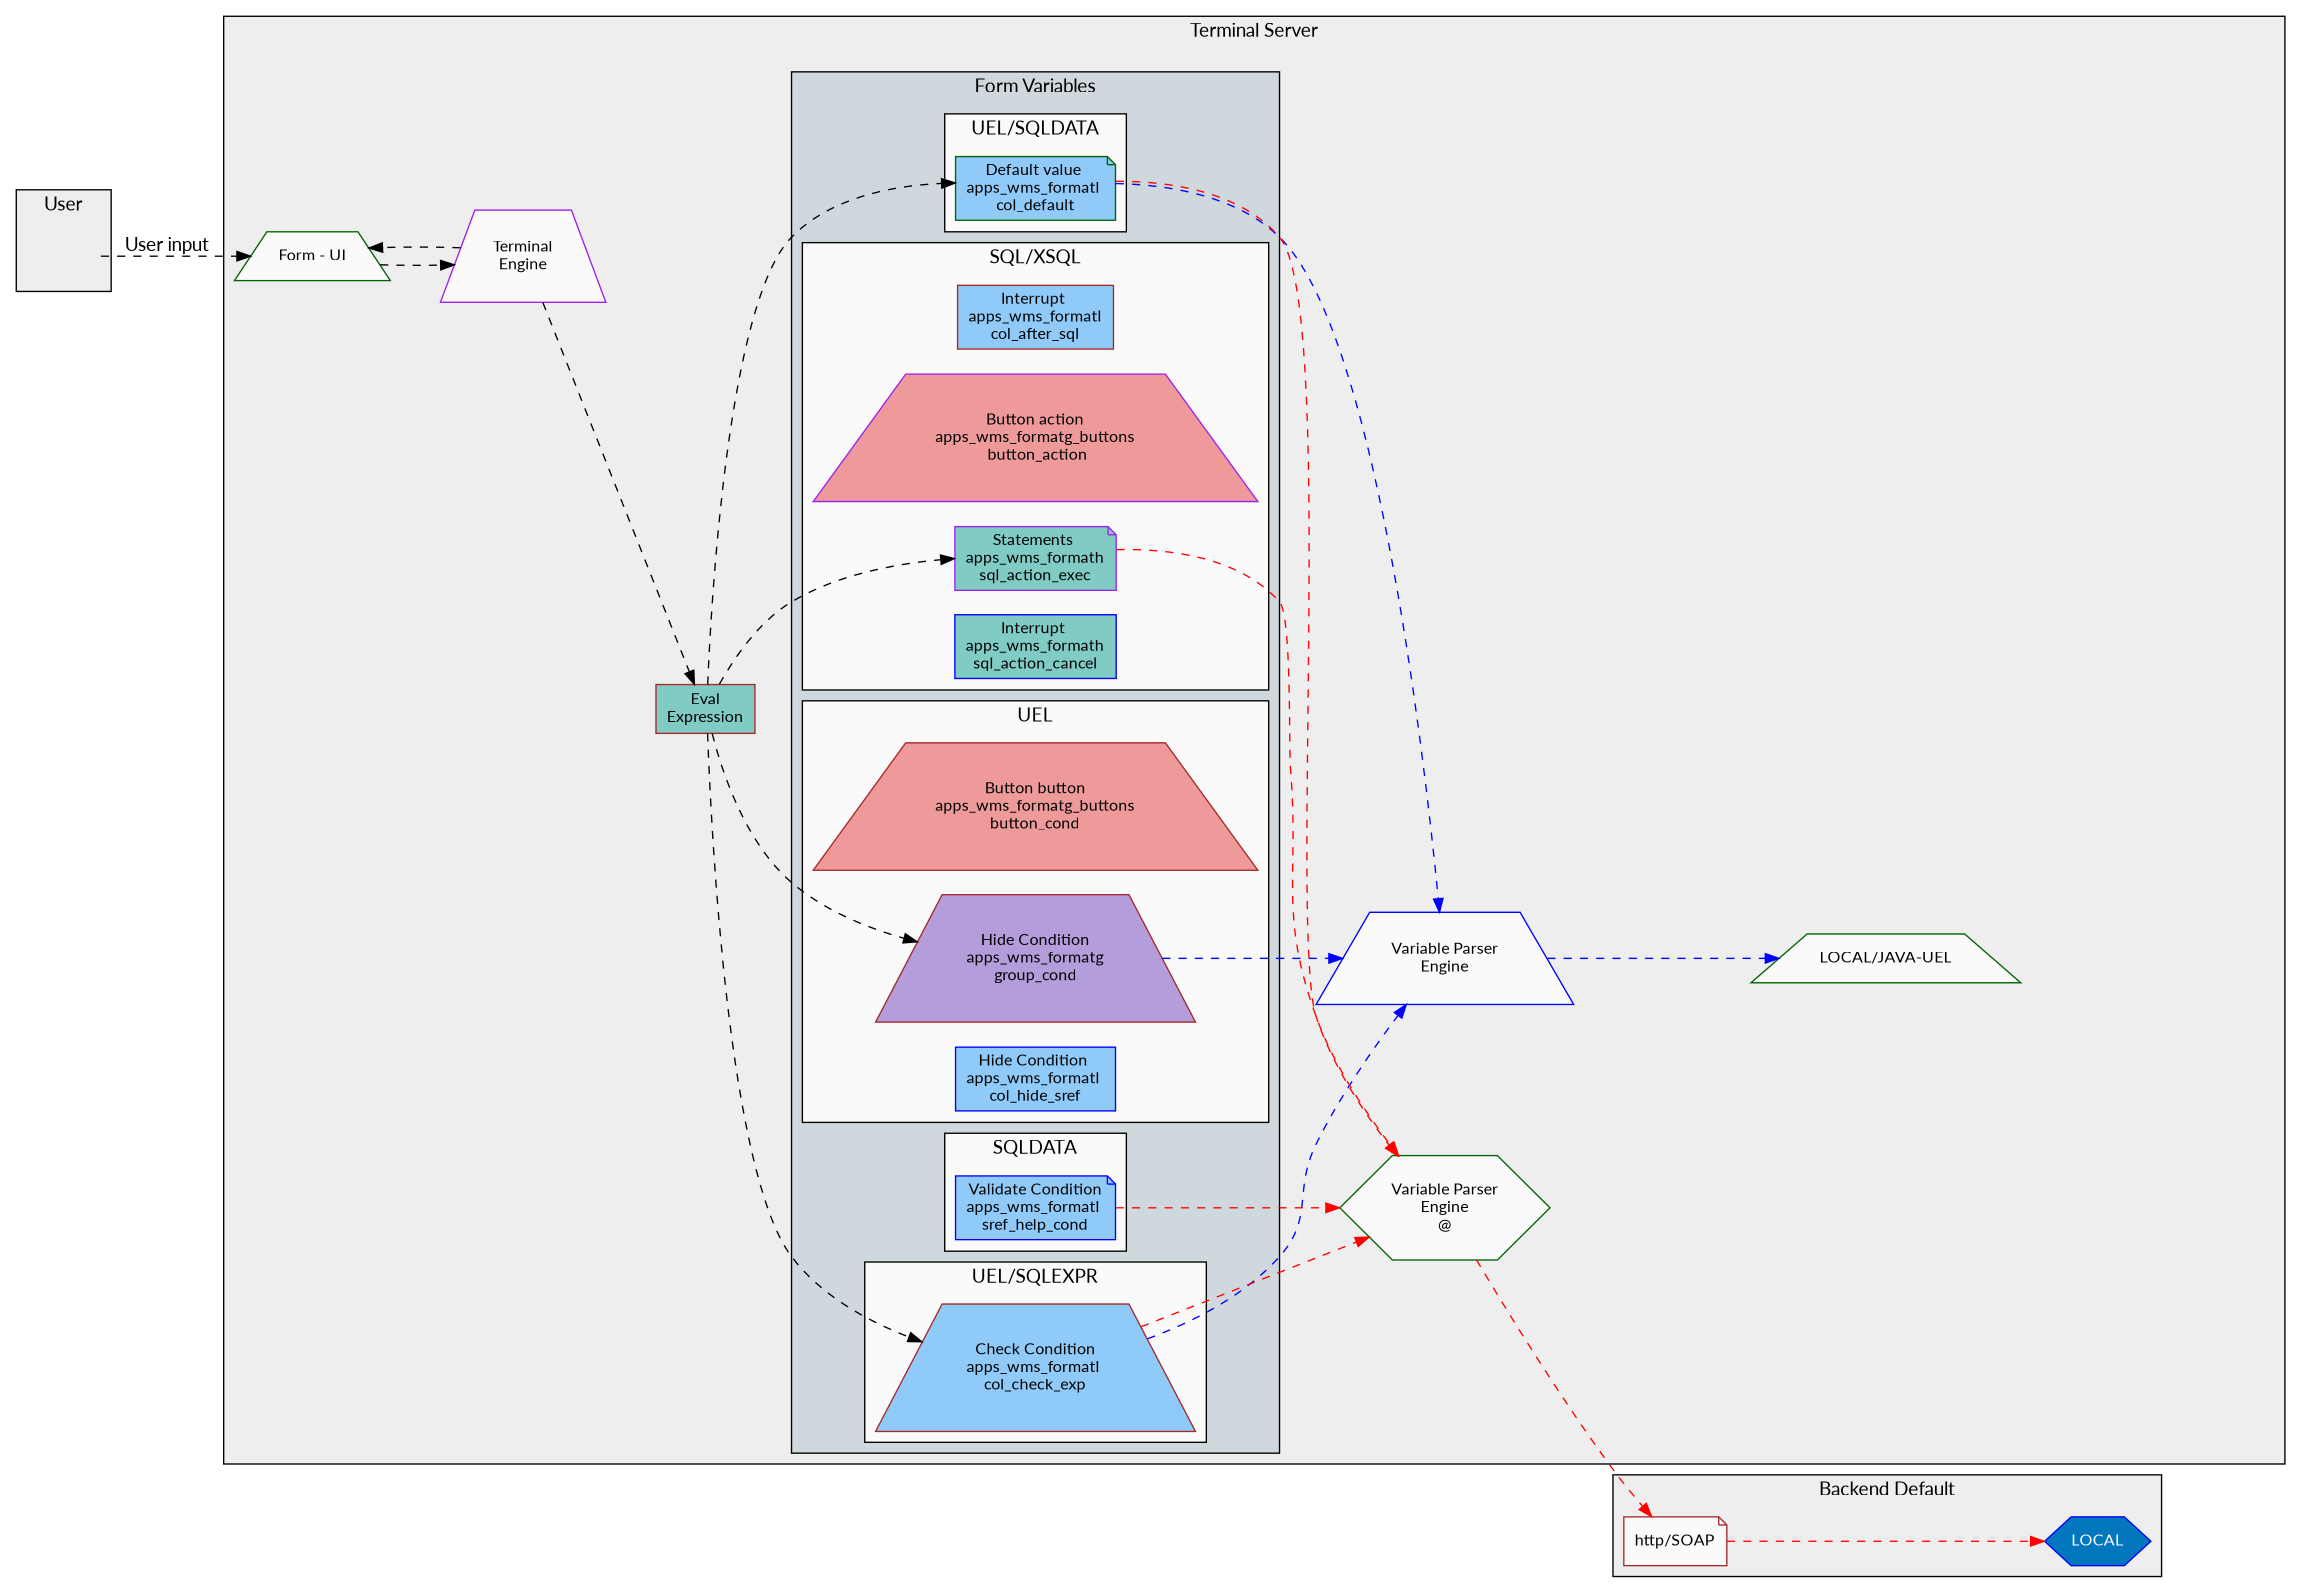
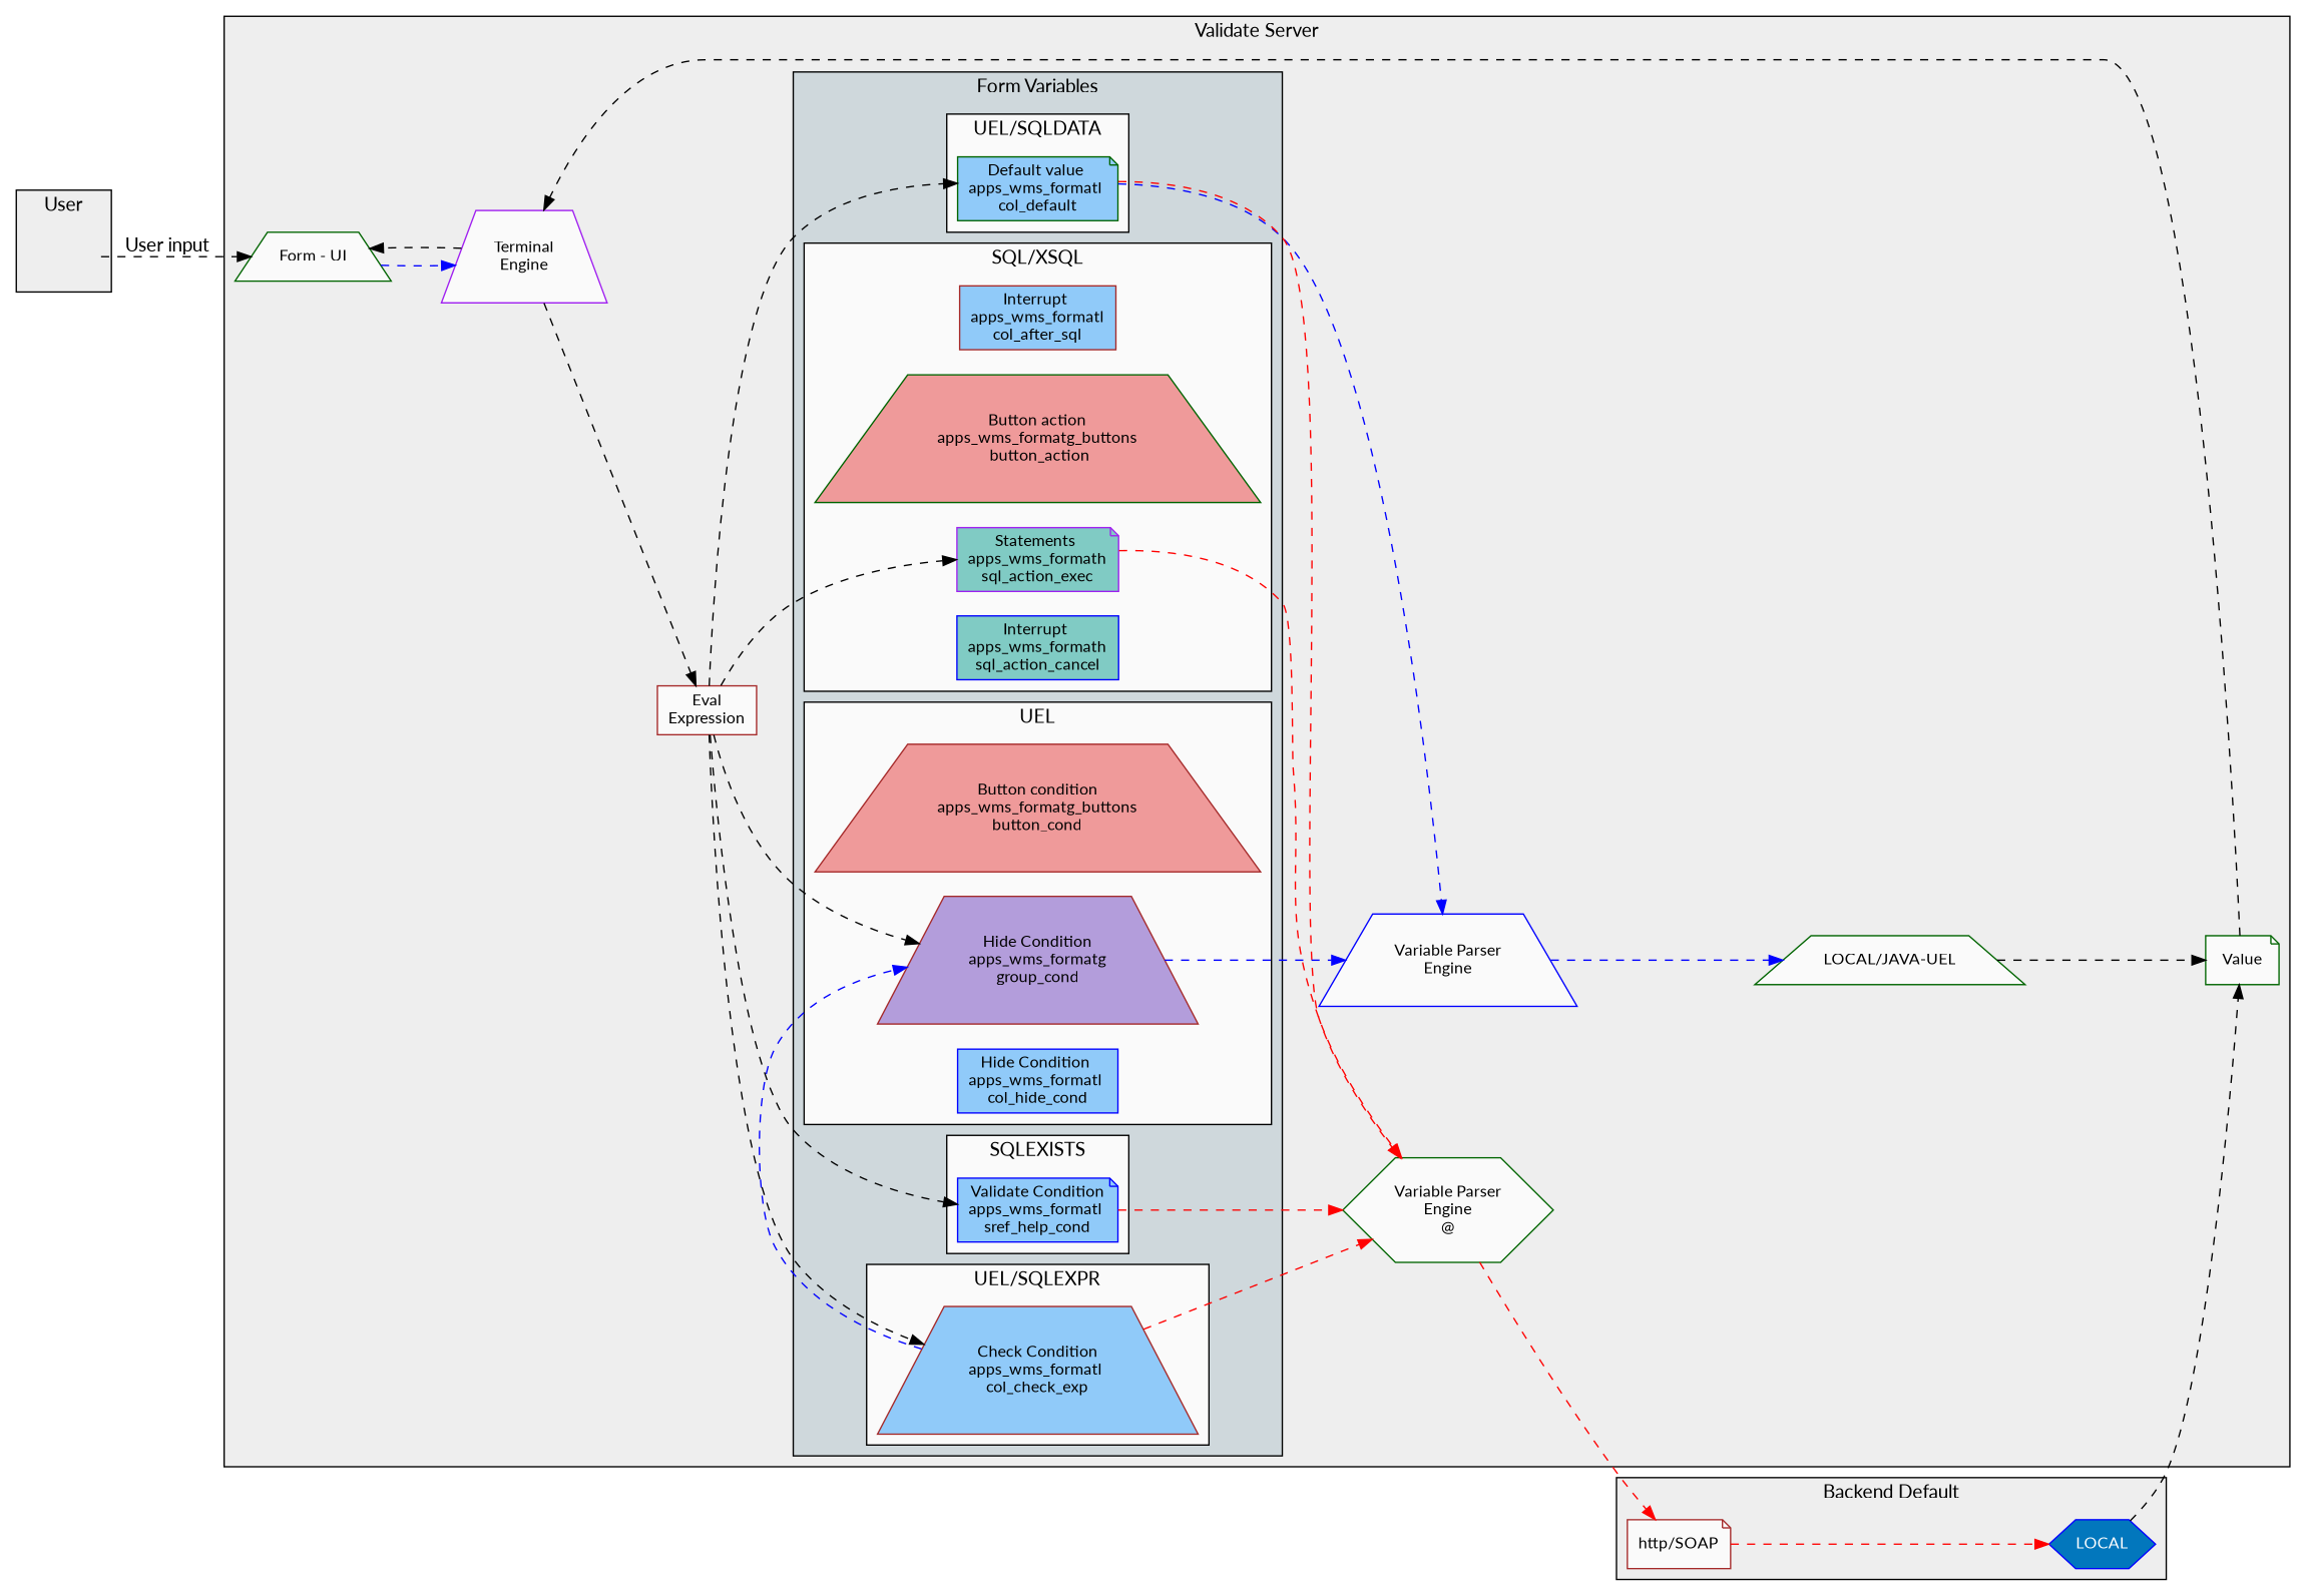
  digraph {
    fontname=Lato
    rankdir=LR
    node [fillcolor="#FAFAFA" fontname=Lato fontsize=12 shape=trapezium style=filled color=darkgreen]
    edge [fontname=Lato style=dashed]
    origin [shape=box style=invis color=""]
    n2 [fillcolor="#90CAF9" label="Default value \napps_wms_formatl \ncol_default" shape=note]
    n3 [color=brown fillcolor="#90CAF9" label="Check Condition\napps_wms_formatl \ncol_check_exp"]
    n4 [color=blue fillcolor="#90CAF9" label="Validate Condition\napps_wms_formatl \nsref_help_cond" shape=note]
-   n5 [color=brown fillcolor="#EF9A9A" label="Button button\napps_wms_formatg_buttons\nbutton_cond"]
+   n5 [color=brown fillcolor="#EF9A9A" label="Button condition\napps_wms_formatg_buttons\nbutton_cond"]
    n6 [color=brown fillcolor="#B39DDB" label="Hide Condition\napps_wms_formatg\ngroup_cond"]
-   n7 [color=blue fillcolor="#90CAF9" label="Hide Condition \napps_wms_formatl \ncol_hide_sref" shape=box]
+   n7 [color=blue fillcolor="#90CAF9" label="Hide Condition \napps_wms_formatl \ncol_hide_cond" shape=box]
    n8 [color=brown fillcolor="#90CAF9" label="Interrupt \napps_wms_formatl\ncol_after_sql" shape=box]
-   n9 [color=purple fillcolor="#EF9A9A" label="Button action\napps_wms_formatg_buttons\n button_action"]
+   n9 [fillcolor="#EF9A9A" label="Button action\napps_wms_formatg_buttons\n button_action"]
    n10 [color=purple fillcolor="#80CBC4" label="Statements \napps_wms_formath\nsql_action_exec" shape=note]
    n11 [color=blue fillcolor="#80CBC4" label="Interrupt \napps_wms_formath\nsql_action_cancel" shape=box]
    n12 [label="Form - UI"]
    n13 [color=purple label="Terminal\nEngine"]
-   n14 [color=brown fillcolor="#80CBC4" label="Eval\nExpression" shape=box]
+   n14 [color=brown label="Eval\nExpression" shape=box]
    n15 [color=blue label="Variable Parser\nEngine"]
    n16 [label="Variable Parser\nEngine\n@" shape=hexagon]
    n17 [label="LOCAL/JAVA-UEL"]
+   n18 [label=Value shape=note]
    n19 [color=brown label="http/SOAP" shape=note]
    n20 [color=blue fillcolor="#0277BD" fontcolor="#FFFFFF" label=LOCAL shape=hexagon]
    subgraph cluster_1 {
      fillcolor="#EEEEEE"
      label=User
      shape=polygon
      style=filled
      origin
    }
    subgraph cluster_2 {
      fillcolor="#EEEEEE"
-     label="Terminal Server"
+     label="Validate Server"
      newrank=true
      style=filled
      n12
      n13
      n14
      n15
      n16
      n17
+     n18
      subgraph cluster_3 {
        fillcolor="#CFD8DC"
        label="Form Variables"
        newrank=true
        rank=same
        style=filled
        subgraph cluster_4 {
          fillcolor="#FAFAFA"
          label="UEL/SQLDATA"
          newrank=true
          rank=same
          style=filled
          n2
        }
        subgraph cluster_5 {
          fillcolor="#FAFAFA"
          label="UEL/SQLEXPR"
          newrank=true
          rank=same
          style=filled
          n3
        }
        subgraph cluster_6 {
          fillcolor="#FAFAFA"
-         label=SQLDATA
+         label=SQLEXISTS
          newrank=true
          rank=same
          style=filled
          n4
        }
        subgraph cluster_7 {
          fillcolor="#FAFAFA"
          label=UEL
          newrank=true
          rank=same
          style=filled
          n5
          n6
          n7
        }
        subgraph cluster_8 {
          fillcolor="#FAFAFA"
          label="SQL/XSQL"
          newrank=true
          rank=same
          style=filled
          n8
          n9
          n10
          n11
        }
      }
    }
    subgraph cluster_9 {
      fillcolor="#EEEEEE"
      label="Backend Default"
      newrank=true
      style=filled
      n19
      n20
    }
    origin -> n12 [label="User input"]
    n2 -> n15 [color="#0000FF"]
    n2 -> n16 [color="#FF0000"]
-   n3 -> n15 [color="#0000FF"]
+   n3 -> n6 [color="#0000FF"]
    n3 -> n16 [color="#FF0000"]
    n4 -> n16 [color="#FF0000"]
    n6 -> n15 [color="#0000FF"]
    n10 -> n16 [color="#FF0000"]
-   n12 -> n13
+   n12 -> n13 [color="#0000FF"]
    n13 -> n12
    n13 -> n14
    n14 -> n2
    n14 -> n3
+   n14 -> n4
    n14 -> n6
    n14 -> n10
    n15 -> n17 [color="#0000FF"]
    n16 -> n19 [color="#FF0000"]
+   n17 -> n18
+   n18 -> n13
    n19 -> n20 [color="#FF0000"]
+   n20 -> n18
  }
